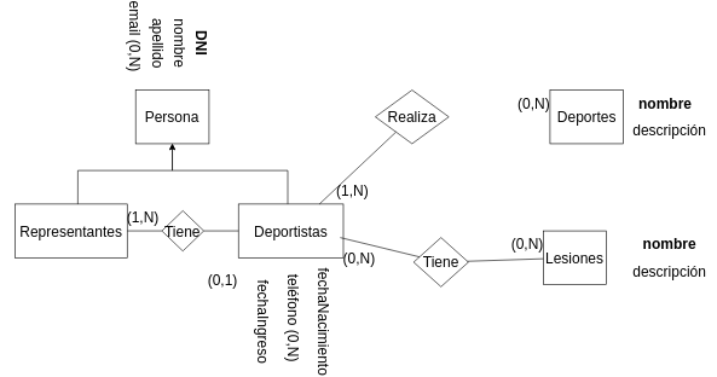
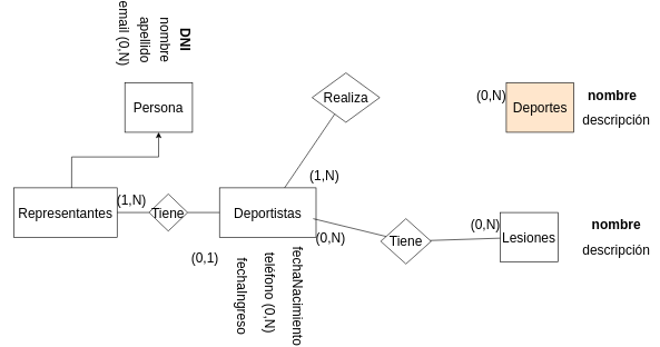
  <mxCell id="0" />
  <mxCell id="1" parent="0" />
  <mxCell id="2" value="Persona" style="whiteSpace=wrap;html=1;align=center;fontSize=20;" vertex="1" parent="1"><mxGeometry x="186.308" y="112.743" width="101.231" height="73.997" as="geometry" /></mxCell>
- <mxCell id="3" value="Deportes" style="whiteSpace=wrap;html=1;align=center;fontSize=20;" vertex="1" parent="1"><mxGeometry x="757.538" y="112.743" width="101.231" height="73.997" as="geometry" /></mxCell>
- <mxCell id="4" value="Realiza" style="shape=rhombus;perimeter=rhombusPerimeter;whiteSpace=wrap;html=1;align=center;fontSize=20;" vertex="1" parent="1"><mxGeometry x="516.754" y="112.743" width="101.231" height="73.997" as="geometry" /></mxCell>
+ <mxCell id="3" value="Deportes" style="whiteSpace=wrap;html=1;align=center;fontSize=20;fillColor=#ffe6cc;" vertex="1" parent="1"><mxGeometry x="757.538" y="112.743" width="101.231" height="73.997" as="geometry" /></mxCell>
+ <mxCell id="4" value="Realiza" style="shape=rhombus;perimeter=rhombusPerimeter;whiteSpace=wrap;html=1;align=center;fontSize=20;" vertex="1" parent="1"><mxGeometry x="466.754" y="97.743" width="101.231" height="73.997" as="geometry" /></mxCell>
  <mxCell id="5" value="&lt;b style=&quot;font-size: 20px;&quot;&gt;DNI&lt;/b&gt;" style="text;html=1;strokeColor=none;fillColor=none;align=center;verticalAlign=middle;whiteSpace=wrap;rounded=0;rotation=90;fontSize=20;" vertex="1" parent="1"><mxGeometry x="234.031" y="29.497" width="86.769" height="36.998" as="geometry" /></mxCell>
  <mxCell id="6" value="fechaNacimiento" style="text;html=1;strokeColor=none;fillColor=none;align=center;verticalAlign=middle;whiteSpace=wrap;rounded=0;rotation=90;fontSize=20;" vertex="1" parent="1"><mxGeometry x="374" y="414" width="144.77" height="37" as="geometry" /></mxCell>
  <mxCell id="7" value="teléfono (0,N)" style="text;html=1;strokeColor=none;fillColor=none;align=center;verticalAlign=middle;whiteSpace=wrap;rounded=0;rotation=90;fontSize=20;" vertex="1" parent="1"><mxGeometry x="328.03" y="408.73" width="153.59" height="37" as="geometry" /></mxCell>
  <mxCell id="8" value="email (0,N)" style="text;html=1;strokeColor=none;fillColor=none;align=center;verticalAlign=middle;whiteSpace=wrap;rounded=0;rotation=90;fontSize=20;" vertex="1" parent="1"><mxGeometry x="135.692" y="20.248" width="101.231" height="36.998" as="geometry" /></mxCell>
  <mxCell id="9" value="fechaIngreso" style="text;html=1;strokeColor=none;fillColor=none;align=center;verticalAlign=middle;whiteSpace=wrap;rounded=0;rotation=90;fontSize=20;" vertex="1" parent="1"><mxGeometry x="299.92" y="414" width="125.65" height="37" as="geometry" /></mxCell>
  <mxCell id="10" value="&lt;b style=&quot;font-size: 20px;&quot;&gt;nombre&lt;/b&gt;" style="text;html=1;strokeColor=none;fillColor=none;align=center;verticalAlign=middle;whiteSpace=wrap;rounded=0;fontSize=20;" vertex="1" parent="1"><mxGeometry x="873.231" y="112.743" width="86.769" height="36.998" as="geometry" /></mxCell>
  <mxCell id="11" value="descripción" style="text;html=1;strokeColor=none;fillColor=none;align=center;verticalAlign=middle;whiteSpace=wrap;rounded=0;fontSize=20;" vertex="1" parent="1"><mxGeometry x="878.541" y="149.742" width="86.769" height="36.998" as="geometry" /></mxCell>
  <mxCell id="12" value="Representantes" style="whiteSpace=wrap;html=1;align=center;fontSize=20;" vertex="1" parent="1"><mxGeometry x="20" y="269.986" width="154.738" height="73.997" as="geometry" /></mxCell>
- <mxCell id="13" value="" style="edgeStyle=orthogonalEdgeStyle;rounded=0;orthogonalLoop=1;jettySize=auto;html=1;fontSize=20;" edge="1" parent="1" source="14" target="2"><mxGeometry relative="1" as="geometry"><mxPoint x="110.385" y="121.993" as="targetPoint" /><Array as="points"><mxPoint x="396" y="223.738" /><mxPoint x="236.923" y="223.738" /></Array></mxGeometry></mxCell>
  <mxCell id="14" value="Deportistas" style="whiteSpace=wrap;html=1;align=center;fontSize=20;" vertex="1" parent="1"><mxGeometry x="328.031" y="269.986" width="144.615" height="73.997" as="geometry" /></mxCell>
  <mxCell id="15" value="" style="edgeStyle=orthogonalEdgeStyle;rounded=0;orthogonalLoop=1;jettySize=auto;html=1;exitX=0.56;exitY=0;exitDx=0;exitDy=0;exitPerimeter=0;fontSize=20;" edge="1" parent="1" source="12" target="2"><mxGeometry relative="1" as="geometry"><mxPoint x="370.692" y="232.988" as="sourcePoint" /><mxPoint x="255" y="195.99" as="targetPoint" /><Array as="points"><mxPoint x="106.769" y="223.738" /><mxPoint x="236.923" y="223.738" /></Array></mxGeometry></mxCell>
  <mxCell id="16" value="" style="endArrow=none;html=1;rounded=0;fontSize=20;" edge="1" parent="1" source="14" target="4"><mxGeometry relative="1" as="geometry"><mxPoint x="497.231" y="223.738" as="sourcePoint" /><mxPoint x="728.615" y="223.738" as="targetPoint" /></mxGeometry></mxCell>
  <mxCell id="17" value="(0,N)" style="text;html=1;strokeColor=none;fillColor=none;align=center;verticalAlign=middle;whiteSpace=wrap;rounded=0;fontSize=20;" vertex="1" parent="1"><mxGeometry x="714.154" y="112.743" width="43.385" height="36.998" as="geometry" /></mxCell>
  <mxCell id="18" value="(1,N)" style="text;html=1;strokeColor=none;fillColor=none;align=center;verticalAlign=middle;whiteSpace=wrap;rounded=0;fontSize=20;" vertex="1" parent="1"><mxGeometry x="174.738" y="269.986" width="43.385" height="36.998" as="geometry" /></mxCell>
  <mxCell id="19" value="Tiene" style="shape=rhombus;perimeter=rhombusPerimeter;whiteSpace=wrap;html=1;align=center;fontSize=20;" vertex="1" parent="1"><mxGeometry x="222.462" y="279.236" width="57.846" height="55.497" as="geometry" /></mxCell>
  <mxCell id="20" value="" style="endArrow=none;html=1;rounded=0;fontSize=20;" edge="1" parent="1" source="12" target="19"><mxGeometry relative="1" as="geometry"><mxPoint x="453.846" y="288.485" as="sourcePoint" /><mxPoint x="559.415" y="188.59" as="targetPoint" /></mxGeometry></mxCell>
  <mxCell id="21" value="" style="endArrow=none;html=1;rounded=0;fontSize=20;" edge="1" parent="1" source="19" target="14"><mxGeometry relative="1" as="geometry"><mxPoint x="189.2" y="325.483" as="sourcePoint" /><mxPoint x="245.6" y="325.483" as="targetPoint" /></mxGeometry></mxCell>
  <mxCell id="22" value="(0,1)" style="text;html=1;strokeColor=none;fillColor=none;align=center;verticalAlign=middle;whiteSpace=wrap;rounded=0;fontSize=20;" vertex="1" parent="1"><mxGeometry x="284.646" y="356.986" width="43.385" height="36.998" as="geometry" /></mxCell>
  <mxCell id="23" value="Lesiones" style="whiteSpace=wrap;html=1;align=center;fontSize=20;" vertex="1" parent="1"><mxGeometry x="748.385" y="306.984" width="86.769" height="73.997" as="geometry" /></mxCell>
  <mxCell id="24" value="Tiene" style="shape=rhombus;perimeter=rhombusPerimeter;whiteSpace=wrap;html=1;align=center;fontSize=20;" vertex="1" parent="1"><mxGeometry x="569.54" y="316.23" width="75.46" height="67.77" as="geometry" /></mxCell>
  <mxCell id="25" value="" style="endArrow=none;html=1;rounded=0;fontSize=20;" edge="1" parent="1" source="24" target="23"><mxGeometry relative="1" as="geometry"><mxPoint x="569.538" y="343.983" as="sourcePoint" /><mxPoint x="236.923" y="325.483" as="targetPoint" /></mxGeometry></mxCell>
  <mxCell id="26" value="" style="endArrow=none;html=1;rounded=0;fontSize=20;" edge="1" parent="1" target="24"><mxGeometry relative="1" as="geometry"><mxPoint x="468.308" y="316.234" as="sourcePoint" /><mxPoint x="555.077" y="427.229" as="targetPoint" /></mxGeometry></mxCell>
  <mxCell id="27" value="(0,N)" style="text;html=1;strokeColor=none;fillColor=none;align=center;verticalAlign=middle;whiteSpace=wrap;rounded=0;fontSize=20;" vertex="1" parent="1"><mxGeometry x="472.646" y="325.483" width="43.385" height="36.998" as="geometry" /></mxCell>
  <mxCell id="28" value="&lt;b style=&quot;font-size: 20px;&quot;&gt;nombre&lt;/b&gt;" style="text;html=1;strokeColor=none;fillColor=none;align=center;verticalAlign=middle;whiteSpace=wrap;rounded=0;fontSize=20;" vertex="1" parent="1"><mxGeometry x="878.539" y="306.984" width="86.769" height="36.998" as="geometry" /></mxCell>
  <mxCell id="29" value="descripción" style="text;html=1;strokeColor=none;fillColor=none;align=center;verticalAlign=middle;whiteSpace=wrap;rounded=0;fontSize=20;" vertex="1" parent="1"><mxGeometry x="878.539" y="343.983" width="86.769" height="36.998" as="geometry" /></mxCell>
  <mxCell id="30" value="(0,N)" style="text;html=1;strokeColor=none;fillColor=none;align=center;verticalAlign=middle;whiteSpace=wrap;rounded=0;fontSize=20;" vertex="1" parent="1"><mxGeometry x="705.001" y="306.984" width="43.385" height="36.998" as="geometry" /></mxCell>
  <mxCell id="31" value="(1,N)" style="text;html=1;strokeColor=none;fillColor=none;align=center;verticalAlign=middle;whiteSpace=wrap;rounded=0;fontSize=20;" vertex="1" parent="1"><mxGeometry x="463.969" y="232.988" width="43.385" height="36.998" as="geometry" /></mxCell>
  <mxCell id="32" value="nombre" style="text;html=1;strokeColor=none;fillColor=none;align=center;verticalAlign=middle;whiteSpace=wrap;rounded=0;rotation=90;fontSize=20;" vertex="1" parent="1"><mxGeometry x="203.662" y="29.497" width="86.769" height="36.998" as="geometry" /></mxCell>
  <mxCell id="33" value="apellido" style="text;html=1;strokeColor=none;fillColor=none;align=center;verticalAlign=middle;whiteSpace=wrap;rounded=0;rotation=90;fontSize=20;" vertex="1" parent="1"><mxGeometry x="174.738" y="29.497" width="86.769" height="36.998" as="geometry" /></mxCell>
